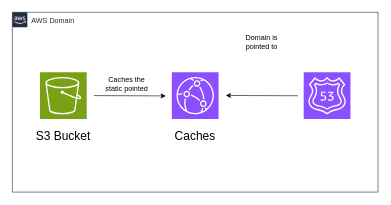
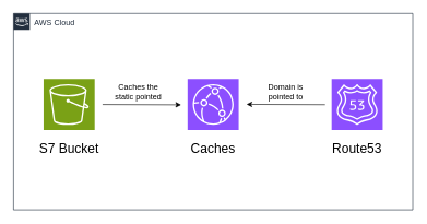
  <mxCell id="0" />
  <mxCell id="1" parent="0" />
- <mxCell id="2" value="AWS Domain" style="points=[[0,0],[0.25,0],[0.5,0],[0.75,0],[1,0],[1,0.25],[1,0.5],[1,0.75],[1,1],[0.75,1],[0.5,1],[0.25,1],[0,1],[0,0.75],[0,0.5],[0,0.25]];outlineConnect=0;gradientColor=none;html=1;whiteSpace=wrap;fontSize=12;fontStyle=0;container=1;pointerEvents=0;collapsible=0;recursiveResize=0;shape=mxgraph.aws4.group;grIcon=mxgraph.aws4.group_aws_cloud_alt;strokeColor=#232F3E;fillColor=none;verticalAlign=top;align=left;spacingLeft=30;fontColor=#232F3E;dashed=0;" parent="1" vertex="1"><mxGeometry x="20" y="20" width="610" height="300" as="geometry" /></mxCell>
+ <mxCell id="2" value="AWS Cloud" style="points=[[0,0],[0.25,0],[0.5,0],[0.75,0],[1,0],[1,0.25],[1,0.5],[1,0.75],[1,1],[0.75,1],[0.5,1],[0.25,1],[0,1],[0,0.75],[0,0.5],[0,0.25]];outlineConnect=0;gradientColor=none;html=1;whiteSpace=wrap;fontSize=12;fontStyle=0;container=1;pointerEvents=0;collapsible=0;recursiveResize=0;shape=mxgraph.aws4.group;grIcon=mxgraph.aws4.group_aws_cloud_alt;strokeColor=#232F3E;fillColor=none;verticalAlign=top;align=left;spacingLeft=30;fontColor=#232F3E;dashed=0;" parent="1" vertex="1"><mxGeometry x="20" y="20" width="610" height="300" as="geometry" /></mxCell>
  <mxCell id="3" value="" style="sketch=0;points=[[0,0,0],[0.25,0,0],[0.5,0,0],[0.75,0,0],[1,0,0],[0,1,0],[0.25,1,0],[0.5,1,0],[0.75,1,0],[1,1,0],[0,0.25,0],[0,0.5,0],[0,0.75,0],[1,0.25,0],[1,0.5,0],[1,0.75,0]];outlineConnect=0;fontColor=#232F3E;fillColor=#8C4FFF;strokeColor=#ffffff;dashed=0;verticalLabelPosition=bottom;verticalAlign=top;align=center;html=1;fontSize=12;fontStyle=0;aspect=fixed;shape=mxgraph.aws4.resourceIcon;resIcon=mxgraph.aws4.cloudfront;" vertex="1" parent="1"><mxGeometry x="286" y="120" width="78" height="78" as="geometry" /></mxCell>
  <mxCell id="4" value="" style="sketch=0;points=[[0,0,0],[0.25,0,0],[0.5,0,0],[0.75,0,0],[1,0,0],[0,1,0],[0.25,1,0],[0.5,1,0],[0.75,1,0],[1,1,0],[0,0.25,0],[0,0.5,0],[0,0.75,0],[1,0.25,0],[1,0.5,0],[1,0.75,0]];outlineConnect=0;fontColor=#232F3E;fillColor=#8C4FFF;strokeColor=#ffffff;dashed=0;verticalLabelPosition=bottom;verticalAlign=top;align=center;html=1;fontSize=12;fontStyle=0;aspect=fixed;shape=mxgraph.aws4.resourceIcon;resIcon=mxgraph.aws4.route_53;" vertex="1" parent="1"><mxGeometry x="506" y="120" width="78" height="78" as="geometry" /></mxCell>
  <mxCell id="5" value="" style="sketch=0;points=[[0,0,0],[0.25,0,0],[0.5,0,0],[0.75,0,0],[1,0,0],[0,1,0],[0.25,1,0],[0.5,1,0],[0.75,1,0],[1,1,0],[0,0.25,0],[0,0.5,0],[0,0.75,0],[1,0.25,0],[1,0.5,0],[1,0.75,0]];outlineConnect=0;fontColor=#232F3E;fillColor=#7AA116;strokeColor=#ffffff;dashed=0;verticalLabelPosition=bottom;verticalAlign=top;align=center;html=1;fontSize=12;fontStyle=0;aspect=fixed;shape=mxgraph.aws4.resourceIcon;resIcon=mxgraph.aws4.s3;" vertex="1" parent="1"><mxGeometry x="66" y="120" width="78" height="78" as="geometry" /></mxCell>
  <mxCell id="6" style="edgeStyle=orthogonalEdgeStyle;rounded=0;orthogonalLoop=1;jettySize=auto;html=1;" edge="1" parent="1"><mxGeometry relative="1" as="geometry"><mxPoint x="156" y="159" as="sourcePoint" /><mxPoint x="276" y="159.48" as="targetPoint" /><Array as="points"><mxPoint x="156" y="160" /></Array></mxGeometry></mxCell>
  <mxCell id="7" value="Caches the static pointed" style="text;html=1;align=center;verticalAlign=middle;whiteSpace=wrap;rounded=0;" vertex="1" parent="1"><mxGeometry x="166" y="124" width="90" height="30" as="geometry" /></mxCell>
- <mxCell id="8" value="Domain is pointed to" style="text;html=1;align=center;verticalAlign=middle;whiteSpace=wrap;rounded=0;" vertex="1" parent="1"><mxGeometry x="406" y="54" width="60" height="30" as="geometry" /></mxCell>
- <mxCell id="9" value="S3 Bucket" style="text;html=1;align=center;verticalAlign=middle;whiteSpace=wrap;rounded=0;fontSize=20;" vertex="1" parent="1"><mxGeometry x="50" y="210" width="110" height="30" as="geometry" /></mxCell>
+ <mxCell id="8" value="Domain is pointed to" style="text;html=1;align=center;verticalAlign=middle;whiteSpace=wrap;rounded=0;" vertex="1" parent="1"><mxGeometry x="406" y="124" width="60" height="30" as="geometry" /></mxCell>
+ <mxCell id="9" value="S7 Bucket" style="text;html=1;align=center;verticalAlign=middle;whiteSpace=wrap;rounded=0;fontSize=20;" vertex="1" parent="1"><mxGeometry x="50" y="210" width="110" height="30" as="geometry" /></mxCell>
  <mxCell id="10" value="Caches" style="text;html=1;align=center;verticalAlign=middle;whiteSpace=wrap;rounded=0;fontSize=20;" vertex="1" parent="1"><mxGeometry x="270" y="210" width="110" height="30" as="geometry" /></mxCell>
+ <mxCell id="11" value="Route53" style="text;html=1;align=center;verticalAlign=middle;whiteSpace=wrap;rounded=0;fontSize=20;" vertex="1" parent="1"><mxGeometry x="490" y="210" width="110" height="30" as="geometry" /></mxCell>
  <mxCell id="12" style="edgeStyle=orthogonalEdgeStyle;rounded=0;orthogonalLoop=1;jettySize=auto;html=1;startArrow=classic;startFill=1;endArrow=none;endFill=0;" edge="1" parent="1"><mxGeometry relative="1" as="geometry"><mxPoint x="376" y="158.76" as="sourcePoint" /><mxPoint x="496" y="159.24" as="targetPoint" /><Array as="points"><mxPoint x="376" y="159.76" /></Array></mxGeometry></mxCell>
